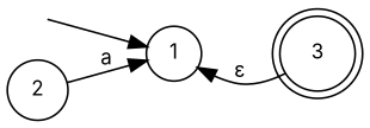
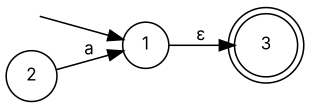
  digraph {
    compound=true
    fontname=Inter
    fontsize=11
    rankdir=LR
    node [fontname=Inter fontsize=11 shape=circle]
    edge [fontname=Inter fontsize=11]
    0 [height=0.15 shape=point style=invis width=0.15]
    1 [height=0.15 width=0.15]
    3 [height=0.15 shape=doublecircle width=0.15]
    2 [height=0.15 width=0.15]
    0 -> 1
-   3 -> 1 [label="&#949;"]
+   1 -> 3 [label="&#949;"]
    2 -> 1 [label=a]
  }
